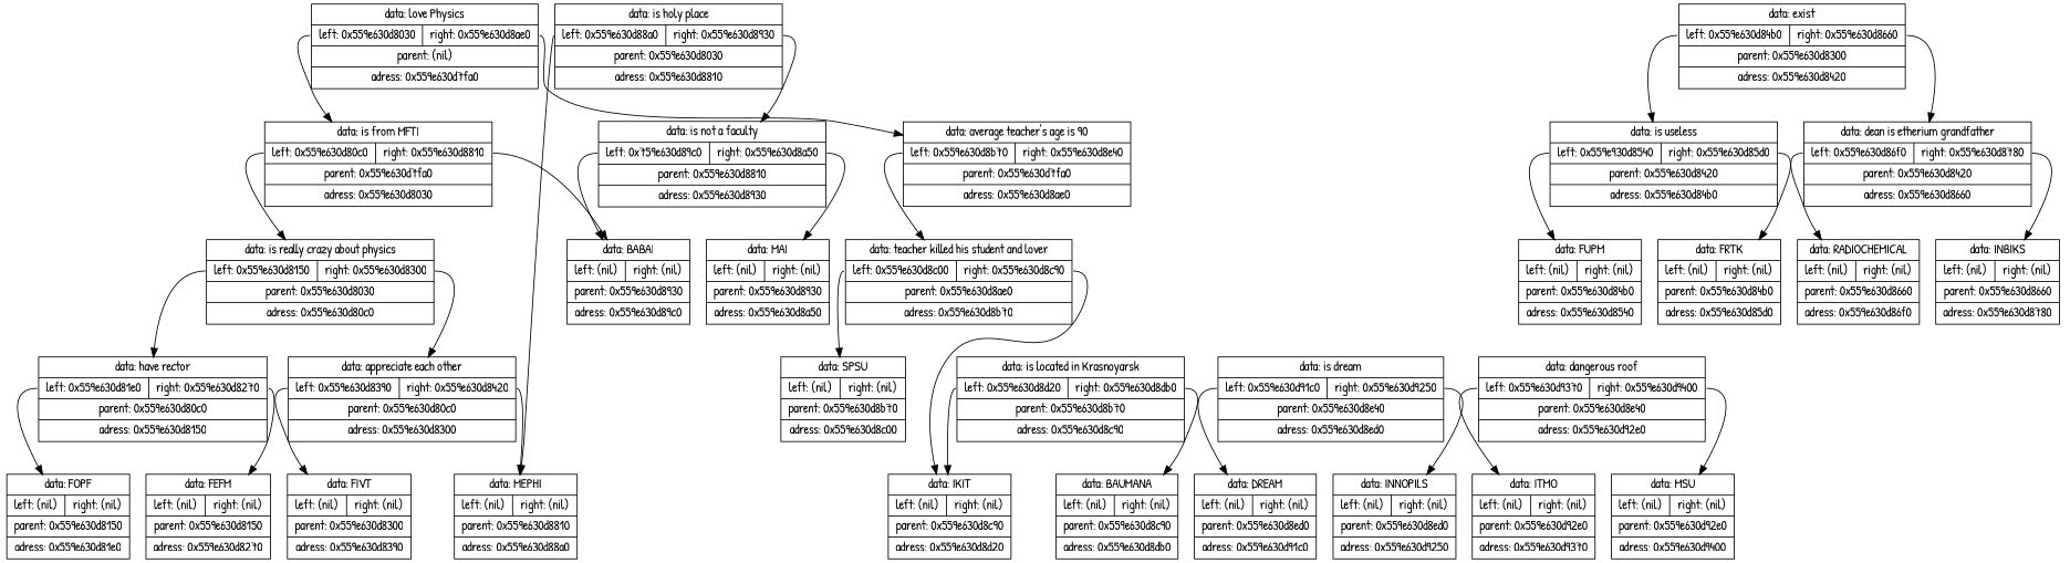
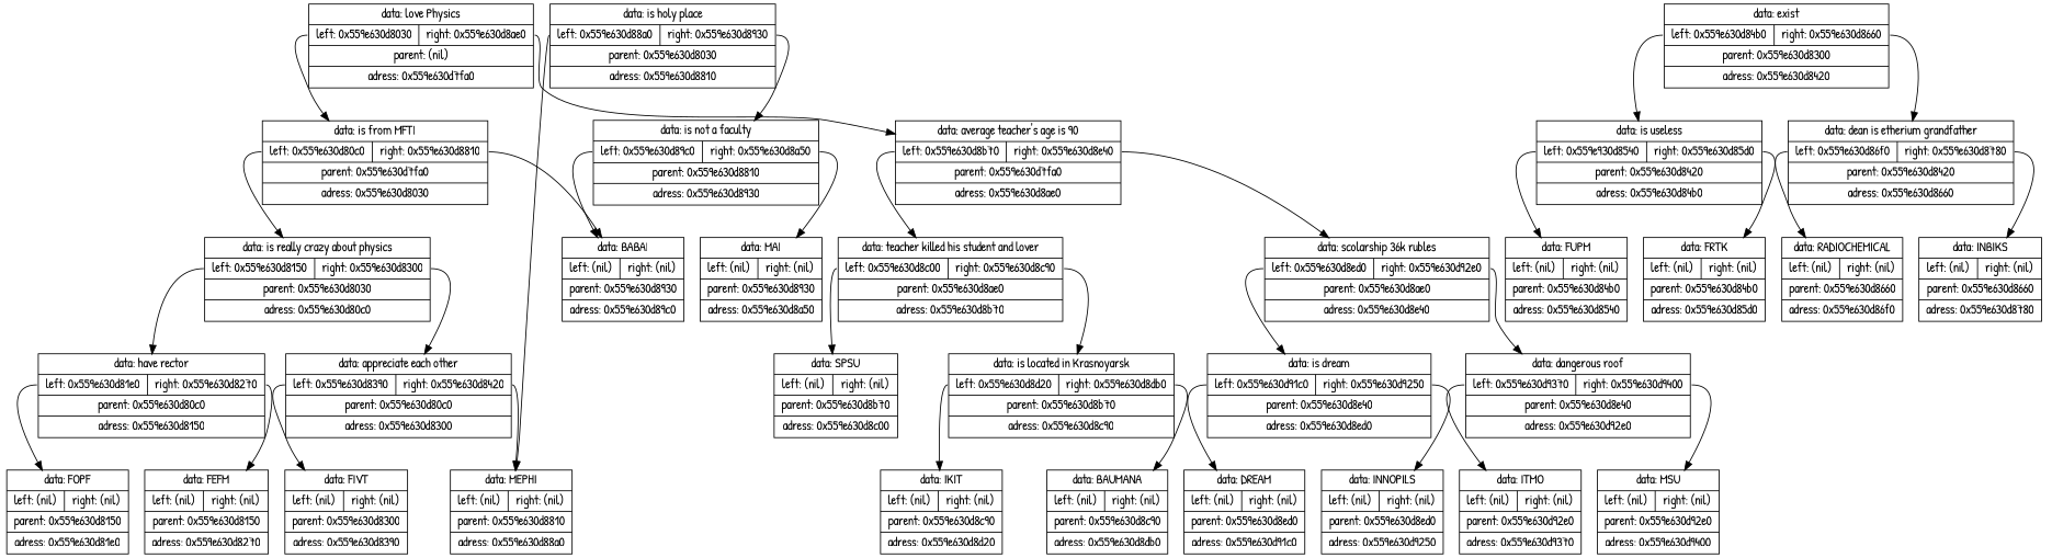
  digraph {
    fontname="Patrick Hand"
    node [fontname="Patrick Hand" shape=record]
    edge [fontname="Patrick Hand" tailport=f2]
    n1 [label="{<f1>data: love Physics|{<f2>left: 0x559e630d8030|<f3>right: 0x559e630d8ae0}|<f4>parent: (nil)|<f5>adress: 0x559e630d7fa0}"]
    n2 [label="{<f1>data: is from MFTI|{<f2>left: 0x559e630d80c0|<f3>right: 0x559e630d8810}|<f4>parent: 0x559e630d7fa0|<f5>adress: 0x559e630d8030}"]
    n3 [label="{<f1>data: average teacher's age is 90|{<f2>left: 0x559e630d8b70|<f3>right: 0x559e630d8e40}|<f4>parent: 0x559e630d7fa0|<f5>adress: 0x559e630d8ae0}"]
    n4 [label="{<f1>data: is really crazy about physics|{<f2>left: 0x559e630d8150|<f3>right: 0x559e630d8300}|<f4>parent: 0x559e630d8030|<f5>adress: 0x559e630d80c0}"]
    n5 [label="{<f1>data: BABAI|{<f2>left: (nil)|<f3>right: (nil)}|<f4>parent: 0x559e630d8930|<f5>adress: 0x559e630d89c0}"]
    n6 [label="{<f1>data: teacher killed his student and lover|{<f2>left: 0x559e630d8c00|<f3>right: 0x559e630d8c90}|<f4>parent: 0x559e630d8ae0|<f5>adress: 0x559e630d8b70}"]
+   n7 [label="{<f1>data: scolarship 36k rubles|{<f2>left: 0x559e630d8ed0|<f3>right: 0x559e630d92e0}|<f4>parent: 0x559e630d8ae0|<f5>adress: 0x559e630d8e40}"]
    n8 [label="{<f1>data: have rector|{<f2>left: 0x559e630d81e0|<f3>right: 0x559e630d8270}|<f4>parent: 0x559e630d80c0|<f5>adress: 0x559e630d8150}"]
    n9 [label="{<f1>data: appreciate each other|{<f2>left: 0x559e630d8390|<f3>right: 0x559e630d8420}|<f4>parent: 0x559e630d80c0|<f5>adress: 0x559e630d8300}"]
    n10 [label="{<f1>data: is holy place|{<f2>left: 0x559e630d88a0|<f3>right: 0x559e630d8930}|<f4>parent: 0x559e630d8030|<f5>adress: 0x559e630d8810}"]
    n11 [label="{<f1>data: MEPHI|{<f2>left: (nil)|<f3>right: (nil)}|<f4>parent: 0x559e630d8810|<f5>adress: 0x559e630d88a0}"]
-   n12 [label="{<f1>data: is not a faculty|{<f2>left: 0x759e630d89c0|<f3>right: 0x559e630d8a50}|<f4>parent: 0x559e630d8810|<f5>adress: 0x559e630d8930}"]
+   n12 [label="{<f1>data: is not a faculty|{<f2>left: 0x559e630d89c0|<f3>right: 0x559e630d8a50}|<f4>parent: 0x559e630d8810|<f5>adress: 0x559e630d8930}"]
    n13 [label="{<f1>data: FOPF|{<f2>left: (nil)|<f3>right: (nil)}|<f4>parent: 0x559e630d8150|<f5>adress: 0x559e630d81e0}"]
    n14 [label="{<f1>data: FEFM|{<f2>left: (nil)|<f3>right: (nil)}|<f4>parent: 0x559e630d8150|<f5>adress: 0x559e630d8270}"]
    n15 [label="{<f1>data: FIVT|{<f2>left: (nil)|<f3>right: (nil)}|<f4>parent: 0x559e630d8300|<f5>adress: 0x559e630d8390}"]
    n16 [label="{<f1>data: exist|{<f2>left: 0x559e630d84b0|<f3>right: 0x559e630d8660}|<f4>parent: 0x559e630d8300|<f5>adress: 0x559e630d8420}"]
    n17 [label="{<f1>data: is useless|{<f2>left: 0x559e930d8540|<f3>right: 0x559e630d85d0}|<f4>parent: 0x559e630d8420|<f5>adress: 0x559e630d84b0}"]
    n18 [label="{<f1>data: dean is etherium grandfather|{<f2>left: 0x559e630d86f0|<f3>right: 0x559e630d8780}|<f4>parent: 0x559e630d8420|<f5>adress: 0x559e630d8660}"]
    n19 [label="{<f1>data: FUPM|{<f2>left: (nil)|<f3>right: (nil)}|<f4>parent: 0x559e630d84b0|<f5>adress: 0x559e630d8540}"]
    n20 [label="{<f1>data: FRTK|{<f2>left: (nil)|<f3>right: (nil)}|<f4>parent: 0x559e630d84b0|<f5>adress: 0x559e630d85d0}"]
    n21 [label="{<f1>data: RADIOCHEMICAL|{<f2>left: (nil)|<f3>right: (nil)}|<f4>parent: 0x559e630d8660|<f5>adress: 0x559e630d86f0}"]
    n22 [label="{<f1>data: INBIKS|{<f2>left: (nil)|<f3>right: (nil)}|<f4>parent: 0x559e630d8660|<f5>adress: 0x559e630d8780}"]
    n23 [label="{<f1>data: MAI|{<f2>left: (nil)|<f3>right: (nil)}|<f4>parent: 0x559e630d8930|<f5>adress: 0x559e630d8a50}"]
    n24 [label="{<f1>data: SPSU|{<f2>left: (nil)|<f3>right: (nil)}|<f4>parent: 0x559e630d8b70|<f5>adress: 0x559e630d8c00}"]
    n25 [label="{<f1>data: is located in Krasnoyarsk|{<f2>left: 0x559e630d8d20|<f3>right: 0x559e630d8db0}|<f4>parent: 0x559e630d8b70|<f5>adress: 0x559e630d8c90}"]
    n26 [label="{<f1>data: is dream|{<f2>left: 0x559e630d91c0|<f3>right: 0x559e630d9250}|<f4>parent: 0x559e630d8e40|<f5>adress: 0x559e630d8ed0}"]
    n27 [label="{<f1>data: dangerous roof|{<f2>left: 0x559e630d9370|<f3>right: 0x559e630d9400}|<f4>parent: 0x559e630d8e40|<f5>adress: 0x559e630d92e0}"]
    n28 [label="{<f1>data: IKIT|{<f2>left: (nil)|<f3>right: (nil)}|<f4>parent: 0x559e630d8c90|<f5>adress: 0x559e630d8d20}"]
    n29 [label="{<f1>data: BAUMANA|{<f2>left: (nil)|<f3>right: (nil)}|<f4>parent: 0x559e630d8c90|<f5>adress: 0x559e630d8db0}"]
    n30 [label="{<f1>data: DREAM|{<f2>left: (nil)|<f3>right: (nil)}|<f4>parent: 0x559e630d8ed0|<f5>adress: 0x559e630d91c0}"]
    n31 [label="{<f1>data: INNOPILS|{<f2>left: (nil)|<f3>right: (nil)}|<f4>parent: 0x559e630d8ed0|<f5>adress: 0x559e630d9250}"]
    n32 [label="{<f1>data: ITMO|{<f2>left: (nil)|<f3>right: (nil)}|<f4>parent: 0x559e630d92e0|<f5>adress: 0x559e630d9370}"]
    n33 [label="{<f1>data: MSU|{<f2>left: (nil)|<f3>right: (nil)}|<f4>parent: 0x559e630d92e0|<f5>adress: 0x559e630d9400}"]
    n1 -> n2
    n1 -> n3 [tailport=f3]
    n2 -> n4
    n2 -> n5 [tailport=f3]
    n3 -> n6
+   n3 -> n7 [tailport=f3]
    n4 -> n8
    n4 -> n9 [tailport=f3]
    n6 -> n24
-   n6 -> n28 [tailport=f3]
+   n6 -> n25 [tailport=f3]
+   n7 -> n26
+   n7 -> n27 [tailport=f3]
    n8 -> n13
    n8 -> n14 [tailport=f3]
    n9 -> n11 [tailport=f3]
    n9 -> n15
    n10 -> n11
    n10 -> n12 [tailport=f3]
    n12 -> n5
    n12 -> n23 [tailport=f3]
    n16 -> n17
    n16 -> n18 [tailport=f3]
    n17 -> n19
    n17 -> n20 [tailport=f3]
    n18 -> n21
    n18 -> n22 [tailport=f3]
    n25 -> n28
    n25 -> n29 [tailport=f3]
    n26 -> n30
    n26 -> n31 [tailport=f3]
    n27 -> n32
    n27 -> n33 [tailport=f3]
  }
